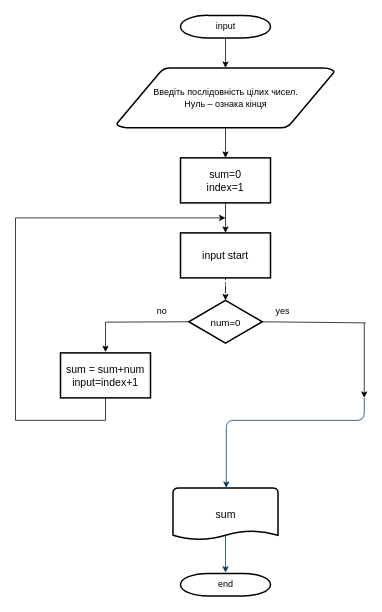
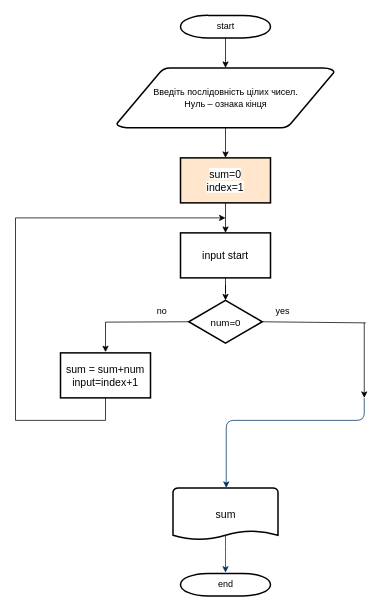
  <mxCell id="0" />
  <mxCell id="1" parent="0" />
  <mxCell id="2" value="" style="edgeStyle=orthogonalEdgeStyle;rounded=0;orthogonalLoop=1;jettySize=auto;html=1;" edge="1" parent="1" source="3" target="5"><mxGeometry relative="1" as="geometry" /></mxCell>
- <mxCell id="3" value="input" style="shape=mxgraph.flowchart.terminator;strokeWidth=2;gradientColor=none;gradientDirection=north;fontStyle=0;html=1;" parent="1" vertex="1"><mxGeometry x="240" y="20" width="120" height="30" as="geometry" /></mxCell>
+ <mxCell id="3" value="start" style="shape=mxgraph.flowchart.terminator;strokeWidth=2;gradientColor=none;gradientDirection=north;fontStyle=0;html=1;" parent="1" vertex="1"><mxGeometry x="240" y="20" width="120" height="30" as="geometry" /></mxCell>
  <mxCell id="4" value="" style="edgeStyle=orthogonalEdgeStyle;rounded=0;orthogonalLoop=1;jettySize=auto;html=1;" edge="1" parent="1" source="5" target="21"><mxGeometry relative="1" as="geometry" /></mxCell>
  <mxCell id="5" value="Введіть послідовність цілих чисел.&lt;div&gt;Нуль – ознака кінця&lt;/div&gt;" style="shape=mxgraph.flowchart.data;strokeWidth=2;gradientColor=none;gradientDirection=north;fontStyle=0;html=1;" parent="1" vertex="1"><mxGeometry x="155" y="90" width="290" height="80" as="geometry" /></mxCell>
  <mxCell id="6" value="&lt;font style=&quot;font-size: 13px;&quot;&gt;num=0&lt;/font&gt;" style="shape=mxgraph.flowchart.decision;strokeWidth=2;gradientColor=none;gradientDirection=north;fontStyle=0;html=1;" parent="1" vertex="1"><mxGeometry x="251" y="400" width="98" height="57" as="geometry" /></mxCell>
  <mxCell id="7" value="yes" style="text;fontStyle=0;html=1;strokeColor=none;gradientColor=none;fillColor=none;strokeWidth=2;" parent="1" vertex="1"><mxGeometry x="365" y="400" width="40" height="26" as="geometry" /></mxCell>
  <mxCell id="8" value="no" style="text;fontStyle=0;html=1;strokeColor=none;gradientColor=none;fillColor=none;strokeWidth=2;align=center;" parent="1" vertex="1"><mxGeometry x="195" y="400" width="40" height="26" as="geometry" /></mxCell>
  <mxCell id="9" value="&lt;span style=&quot;font-size: 14px; text-wrap: wrap; background-color: rgb(255, 255, 255);&quot;&gt;sum&lt;/span&gt;" style="shape=mxgraph.flowchart.document;strokeWidth=2;gradientColor=none;gradientDirection=north;fontStyle=0;html=1;" parent="1" vertex="1"><mxGeometry x="230" y="650" width="140" height="70" as="geometry" /></mxCell>
  <mxCell id="10" value="" style="edgeStyle=elbowEdgeStyle;elbow=horizontal;fontStyle=1;strokeColor=#003366;strokeWidth=1;html=1;" parent="1" edge="1"><mxGeometry width="100" height="100" as="geometry"><mxPoint x="300" y="713" as="sourcePoint" /><mxPoint x="300" y="763" as="targetPoint" /></mxGeometry></mxCell>
  <mxCell id="11" value="" style="edgeStyle=elbowEdgeStyle;elbow=vertical;exitX=0.5;exitY=1;fontStyle=1;strokeColor=#003366;strokeWidth=1;html=1;exitDx=0;exitDy=0;" parent="1" edge="1"><mxGeometry width="100" height="100" as="geometry"><mxPoint x="485" y="530" as="sourcePoint" /><mxPoint x="301" y="650" as="targetPoint" /><Array as="points"><mxPoint x="471" y="560" /></Array></mxGeometry></mxCell>
  <mxCell id="12" value="end" style="shape=mxgraph.flowchart.terminator;strokeWidth=2;gradientColor=none;gradientDirection=north;fontStyle=0;html=1;" parent="1" vertex="1"><mxGeometry x="240" y="764" width="120" height="30" as="geometry" /></mxCell>
  <mxCell id="13" value="" style="endArrow=none;html=1;rounded=0;exitX=1;exitY=0.5;exitDx=0;exitDy=0;exitPerimeter=0;" parent="1" edge="1"><mxGeometry width="50" height="50" relative="1" as="geometry"><mxPoint x="346" y="428.5" as="sourcePoint" /><mxPoint x="487" y="430" as="targetPoint" /></mxGeometry></mxCell>
  <mxCell id="14" value="" style="endArrow=none;html=1;rounded=0;entryX=0;entryY=0.5;entryDx=0;entryDy=0;entryPerimeter=0;" parent="1" target="6" edge="1"><mxGeometry width="50" height="50" relative="1" as="geometry"><mxPoint x="140" y="429" as="sourcePoint" /><mxPoint x="530" y="440" as="targetPoint" /></mxGeometry></mxCell>
  <mxCell id="15" value="&lt;span style=&quot;font-size: 14px; background-color: rgb(255, 255, 255);&quot;&gt;sum = sum+num&lt;/span&gt;&lt;div&gt;&lt;span style=&quot;font-size: 14px; background-color: rgb(255, 255, 255);&quot;&gt;input=index+1&lt;/span&gt;&lt;/div&gt;" style="rounded=0;whiteSpace=wrap;html=1;strokeWidth=2;" parent="1" vertex="1"><mxGeometry x="80" y="470" width="120" height="60" as="geometry" /></mxCell>
  <mxCell id="16" value="" style="endArrow=classic;html=1;rounded=0;entryX=0.5;entryY=0;entryDx=0;entryDy=0;" parent="1" edge="1"><mxGeometry width="50" height="50" relative="1" as="geometry"><mxPoint x="140" y="429" as="sourcePoint" /><mxPoint x="140" y="469" as="targetPoint" /></mxGeometry></mxCell>
  <mxCell id="17" value="" style="endArrow=classic;html=1;rounded=0;" parent="1" edge="1"><mxGeometry width="50" height="50" relative="1" as="geometry"><mxPoint x="485" y="430" as="sourcePoint" /><mxPoint x="485" y="530" as="targetPoint" /></mxGeometry></mxCell>
  <mxCell id="18" value="" style="endArrow=none;html=1;rounded=0;entryX=0.5;entryY=1;entryDx=0;entryDy=0;" parent="1" target="15" edge="1"><mxGeometry width="50" height="50" relative="1" as="geometry"><mxPoint x="140" y="560" as="sourcePoint" /><mxPoint x="530" y="580" as="targetPoint" /></mxGeometry></mxCell>
  <mxCell id="19" value="" style="endArrow=none;html=1;rounded=0;" parent="1" edge="1"><mxGeometry width="50" height="50" relative="1" as="geometry"><mxPoint x="140" y="560" as="sourcePoint" /><mxPoint x="20" y="560" as="targetPoint" /></mxGeometry></mxCell>
  <mxCell id="20" value="" style="edgeStyle=orthogonalEdgeStyle;rounded=0;orthogonalLoop=1;jettySize=auto;html=1;" edge="1" parent="1" source="21" target="23"><mxGeometry relative="1" as="geometry" /></mxCell>
- <mxCell id="21" value="&lt;span style=&quot;font-size: 14px; background-color: rgb(255, 255, 255);&quot;&gt;sum=0&lt;/span&gt;&lt;div&gt;&lt;span style=&quot;font-size: 14px; background-color: rgb(255, 255, 255);&quot;&gt;index=1&lt;/span&gt;&lt;/div&gt;" style="rounded=0;whiteSpace=wrap;html=1;strokeWidth=2;" vertex="1" parent="1"><mxGeometry x="240" y="210" width="120" height="60" as="geometry" /></mxCell>
- <mxCell id="22" value="" style="edgeStyle=orthogonalEdgeStyle;rounded=0;orthogonalLoop=1;jettySize=auto;html=1;dashed=1;" edge="1" parent="1" source="23" target="6"><mxGeometry relative="1" as="geometry" /></mxCell>
+ <mxCell id="21" value="&lt;span style=&quot;font-size: 14px; background-color: rgb(255, 255, 255);&quot;&gt;sum=0&lt;/span&gt;&lt;div&gt;&lt;span style=&quot;font-size: 14px; background-color: rgb(255, 255, 255);&quot;&gt;index=1&lt;/span&gt;&lt;/div&gt;" style="rounded=0;whiteSpace=wrap;html=1;strokeWidth=2;fillColor=#ffe6cc;" vertex="1" parent="1"><mxGeometry x="240" y="210" width="120" height="60" as="geometry" /></mxCell>
+ <mxCell id="22" value="" style="edgeStyle=orthogonalEdgeStyle;rounded=0;orthogonalLoop=1;jettySize=auto;html=1;" edge="1" parent="1" source="23" target="6"><mxGeometry relative="1" as="geometry" /></mxCell>
  <mxCell id="23" value="&lt;span style=&quot;font-size: 14px; background-color: rgb(255, 255, 255);&quot;&gt;input start&lt;/span&gt;" style="rounded=0;whiteSpace=wrap;html=1;strokeWidth=2;" vertex="1" parent="1"><mxGeometry x="240" y="310" width="120" height="60" as="geometry" /></mxCell>
  <mxCell id="24" value="" style="endArrow=none;html=1;rounded=0;" edge="1" parent="1"><mxGeometry width="50" height="50" relative="1" as="geometry"><mxPoint x="20" y="560" as="sourcePoint" /><mxPoint x="20" y="290" as="targetPoint" /></mxGeometry></mxCell>
  <mxCell id="25" value="" style="endArrow=classic;html=1;rounded=0;" edge="1" parent="1"><mxGeometry width="50" height="50" relative="1" as="geometry"><mxPoint x="20" y="290" as="sourcePoint" /><mxPoint x="300" y="290" as="targetPoint" /></mxGeometry></mxCell>
